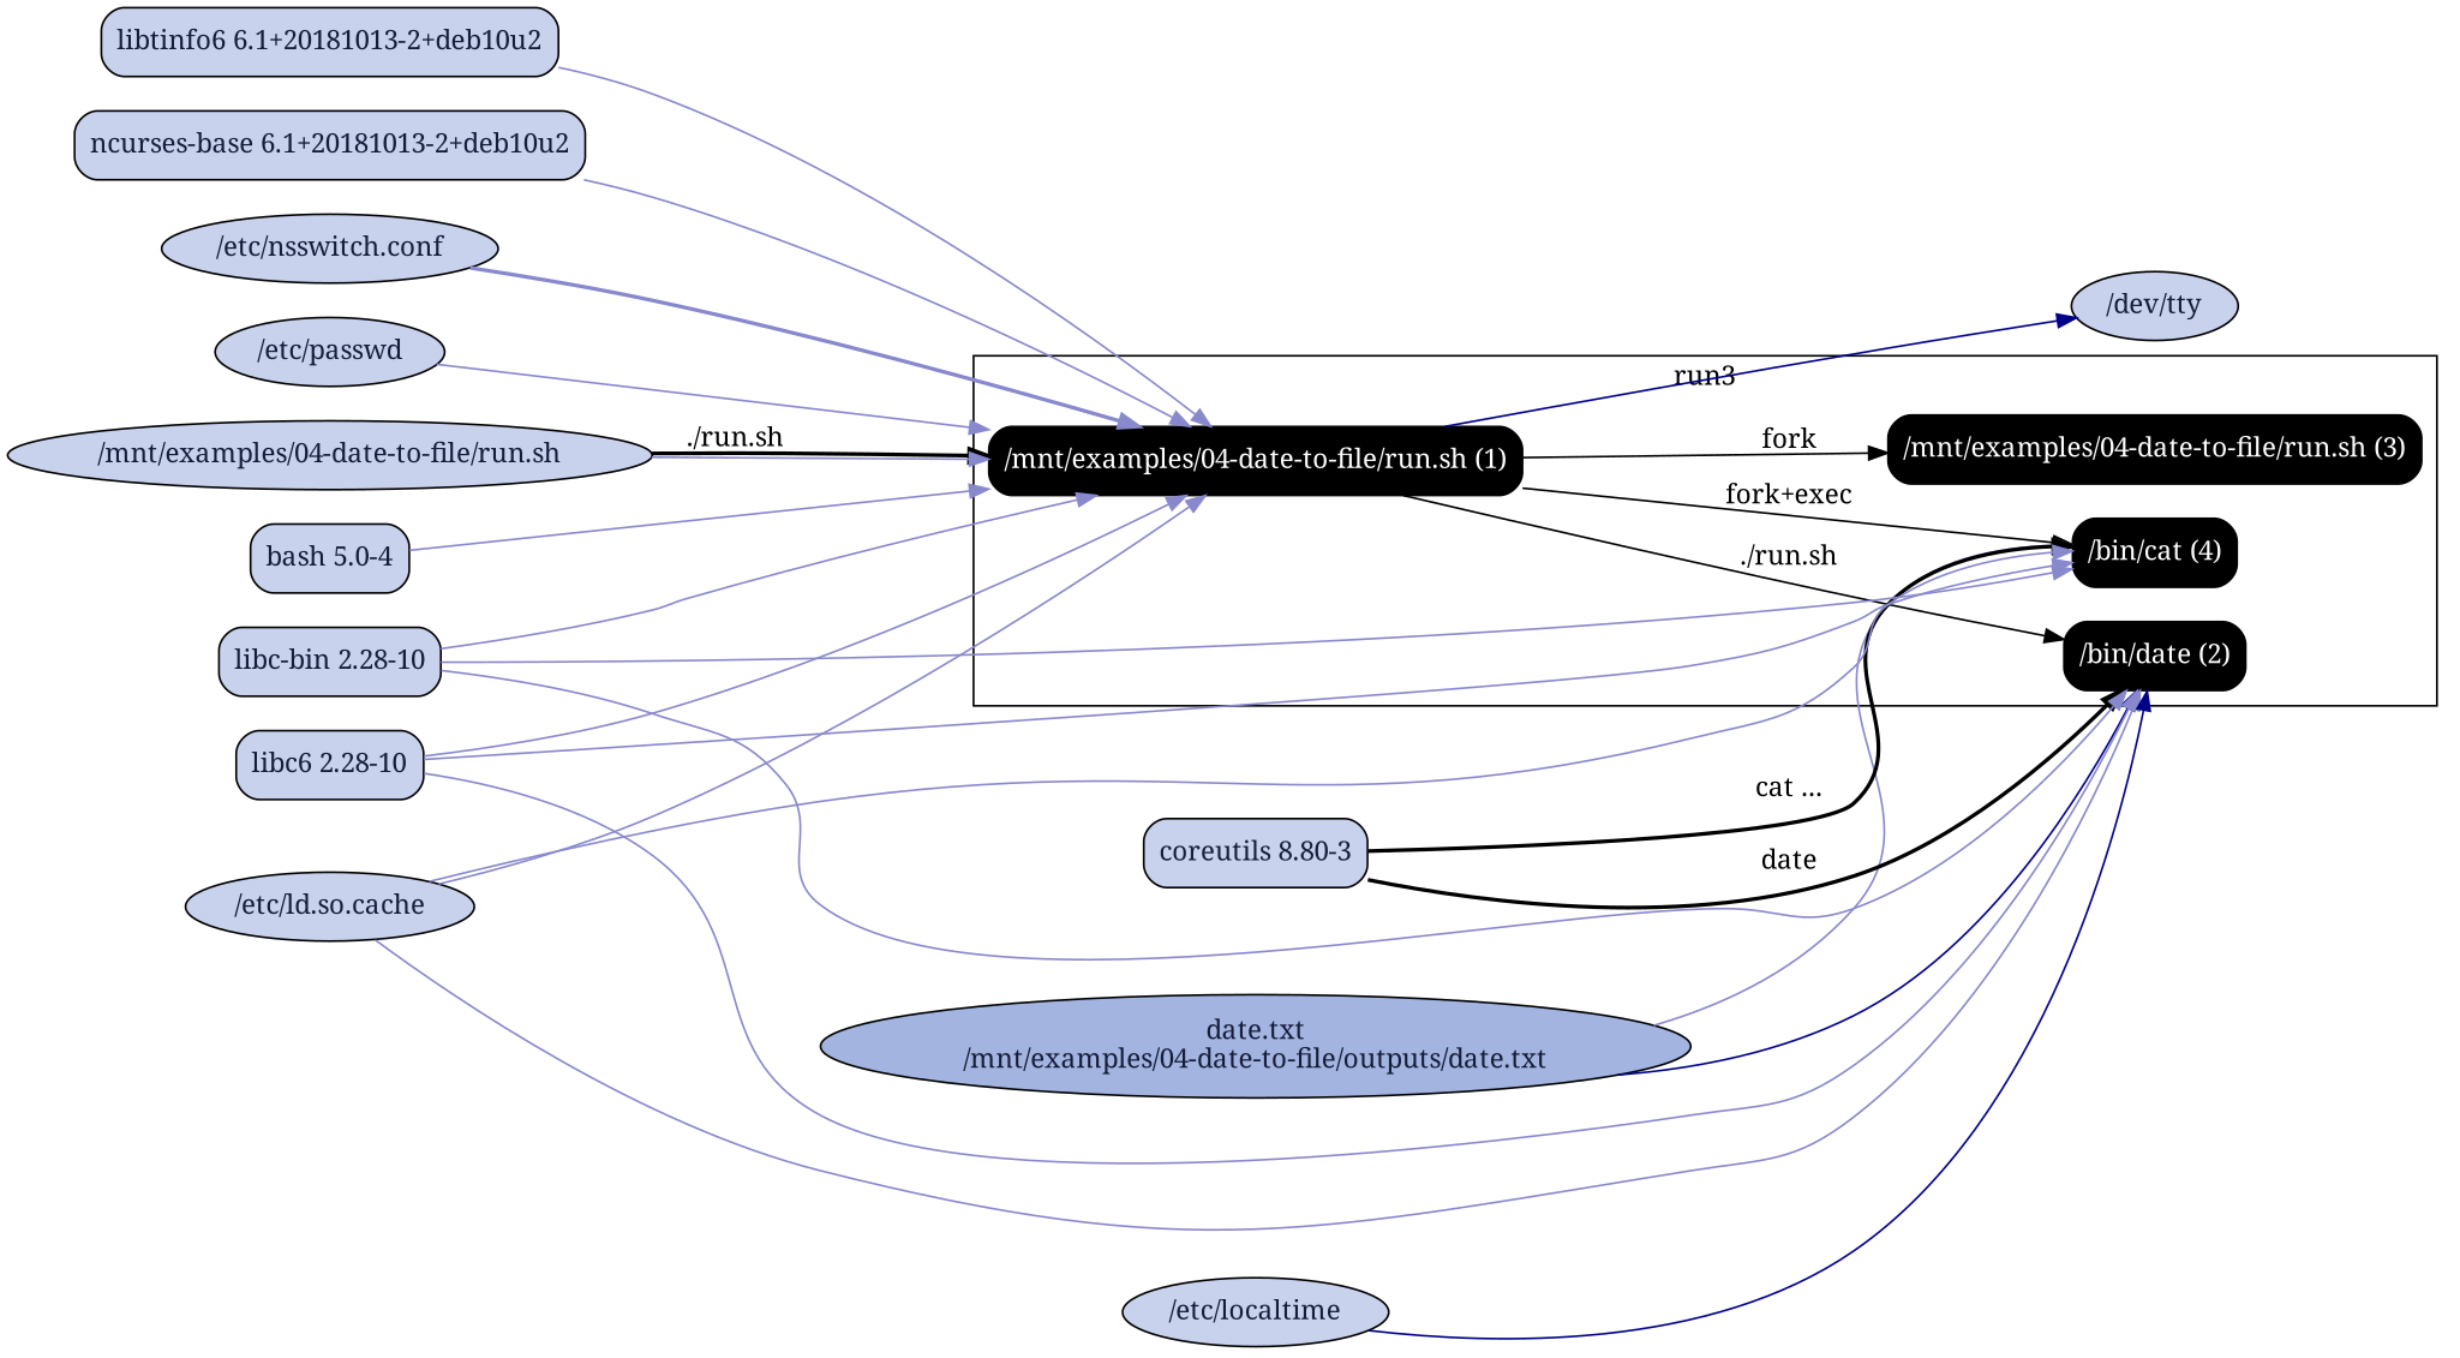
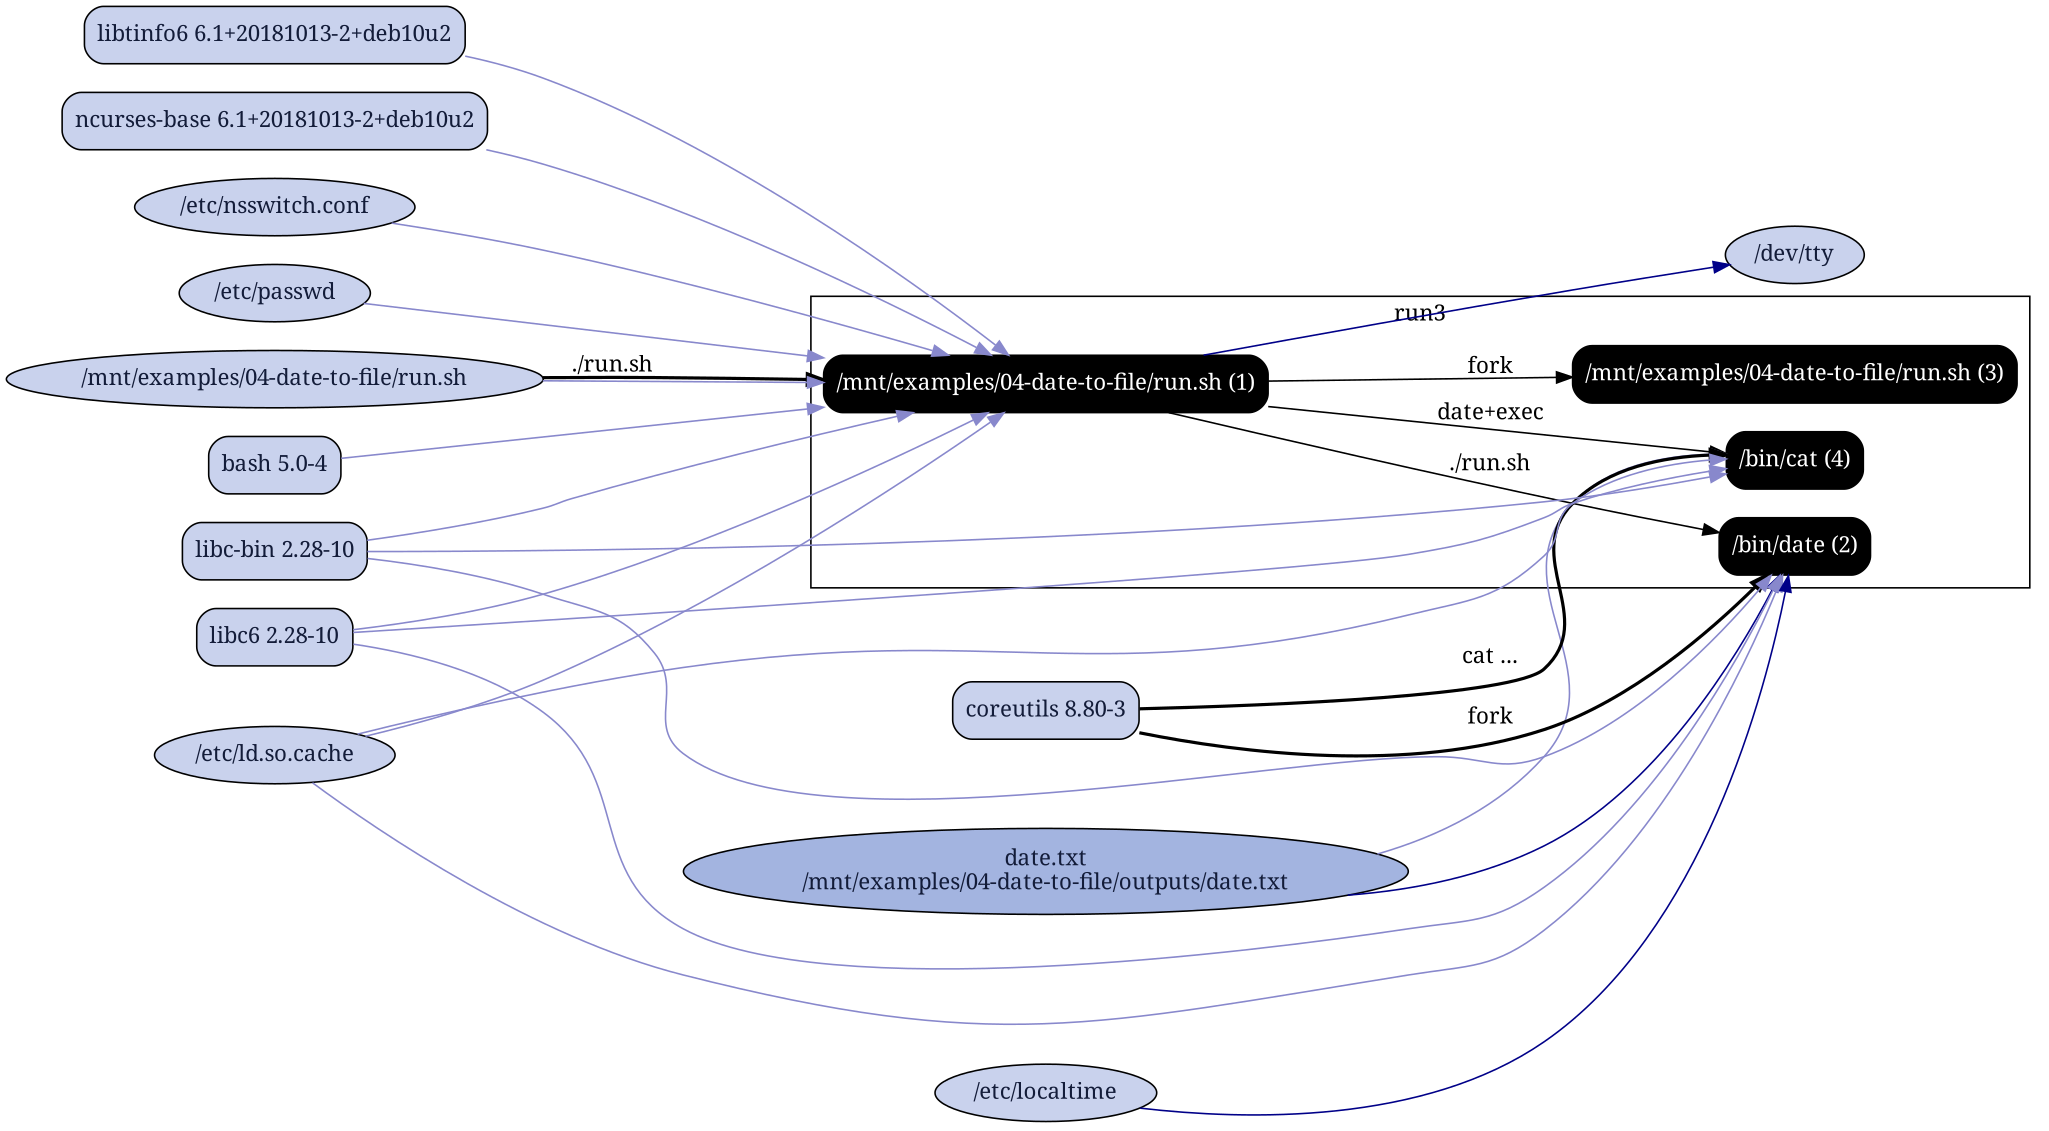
  digraph {
    fontname="Noto Serif"
    rankdir=LR
    node [fillcolor="#C9D2ED" fontcolor="#131C39" fontname="Noto Serif" shape=box style="filled,rounded"]
    edge [fontname="Noto Serif" color="#8888CC"]
    n1 [fillcolor=black fontcolor=white label="/mnt/examples/04-date-to-file/run.sh (1)"]
    n2 [fillcolor=black fontcolor=white label="/bin/date (2)"]
    n3 [fillcolor=black fontcolor=white label="/mnt/examples/04-date-to-file/run.sh (3)"]
    n4 [fillcolor=black fontcolor=white label="/bin/cat (4)"]
    "/dev/tty" [shape=ellipse]
    n6 [fillcolor="#A3B4E0" label="date.txt\n/mnt/examples/04-date-to-file/outputs/date.txt" shape=ellipse]
    n7 [label="bash 5.0-4"]
    n8 [label="coreutils 8.80-3"]
    n9 [label="libc-bin 2.28-10"]
    n10 [label="libc6 2.28-10"]
    n11 [label="libtinfo6 6.1+20181013-2+deb10u2"]
    n12 [label="ncurses-base 6.1+20181013-2+deb10u2"]
    "/etc/ld.so.cache" [shape=ellipse]
    "/etc/localtime" [shape=ellipse]
    "/etc/nsswitch.conf" [shape=ellipse]
    "/etc/passwd" [shape=ellipse]
    "/mnt/examples/04-date-to-file/run.sh" [shape=ellipse]
    subgraph cluster_1 {
      label=run3
      n1
      n2
      n3
      n4
    }
    n1 -> n2 [label="./run.sh" color=""]
    n1 -> n3 [label=fork color=""]
-   n1 -> n4 [label="fork+exec" color=""]
+   n1 -> n4 [label="date+exec" color=""]
    n1 -> "/dev/tty" [color="#000088"]
    n6 -> n2 [color="#000088"]
    n6 -> n4
    n7 -> n1
-   n8 -> n2 [label=date style=bold color=""]
+   n8 -> n2 [label=fork style=bold color=""]
    n8 -> n4 [label="cat ..." style=bold color=""]
    n9 -> n1
    n9 -> n2
    n9 -> n4
    n10 -> n1
    n10 -> n2
    n10 -> n4
    n11 -> n1
    n12 -> n1
    "/etc/ld.so.cache" -> n1
    "/etc/ld.so.cache" -> n2
    "/etc/ld.so.cache" -> n4
    "/etc/localtime" -> n2 [color="#000088"]
-   "/etc/nsswitch.conf" -> n1 [style=bold]
+   "/etc/nsswitch.conf" -> n1
    "/etc/passwd" -> n1
    "/mnt/examples/04-date-to-file/run.sh" -> n1 [label="./run.sh" style=bold color=""]
    "/mnt/examples/04-date-to-file/run.sh" -> n1
  }
